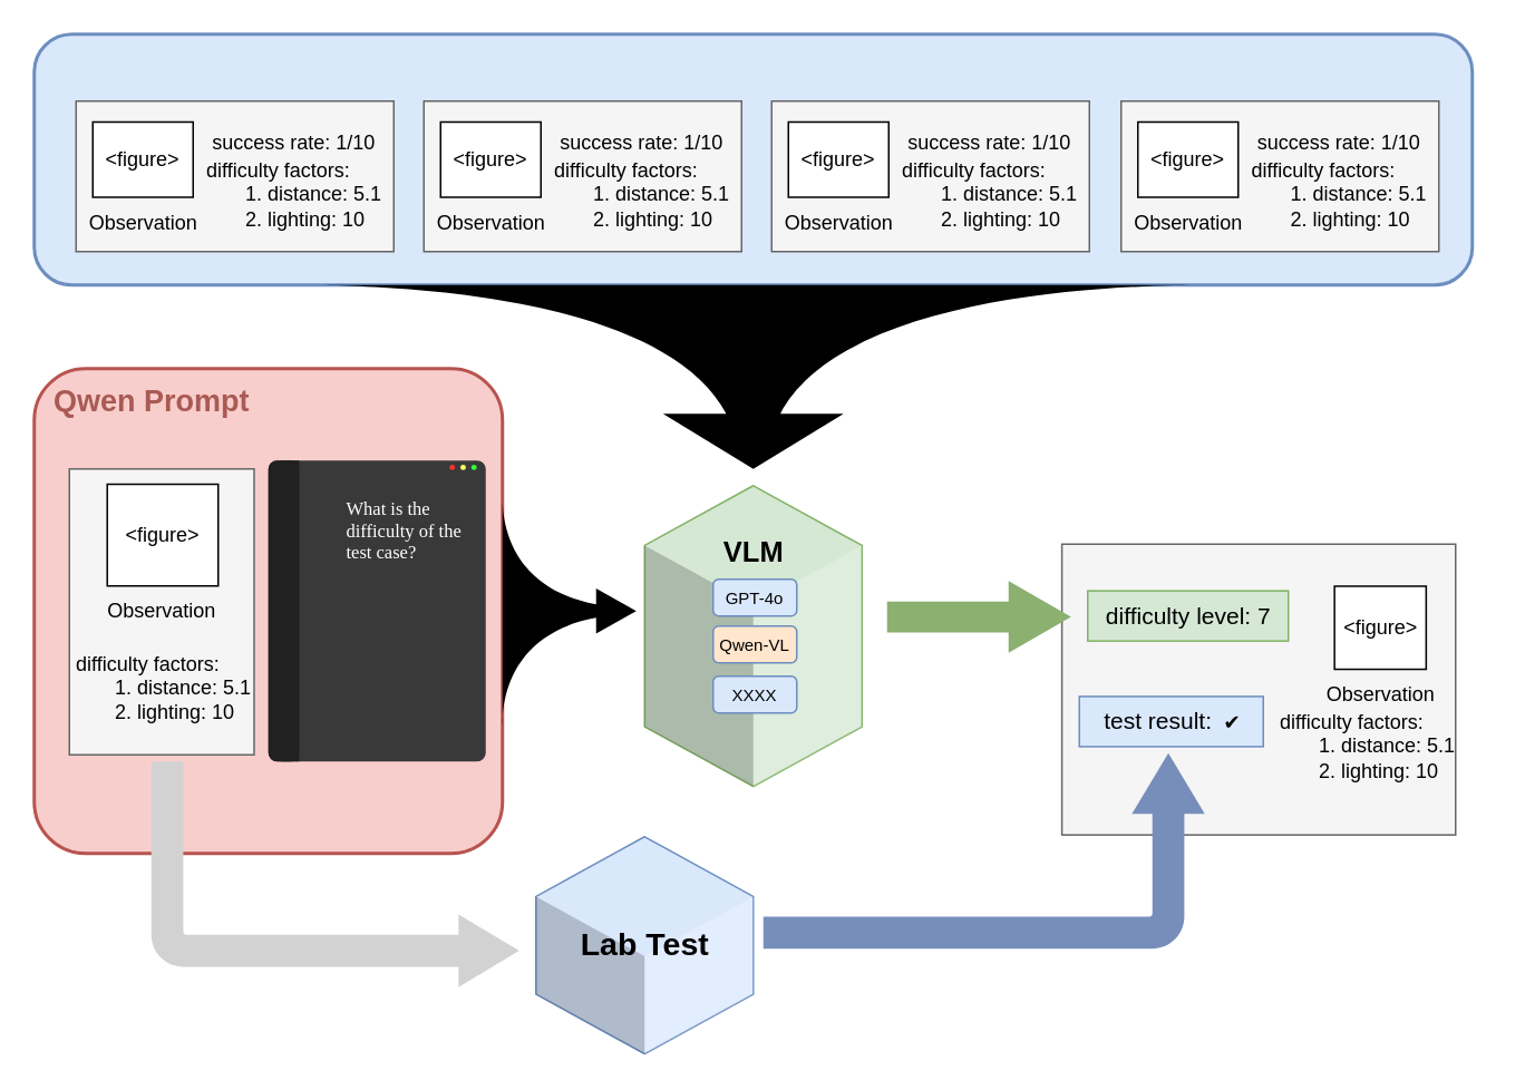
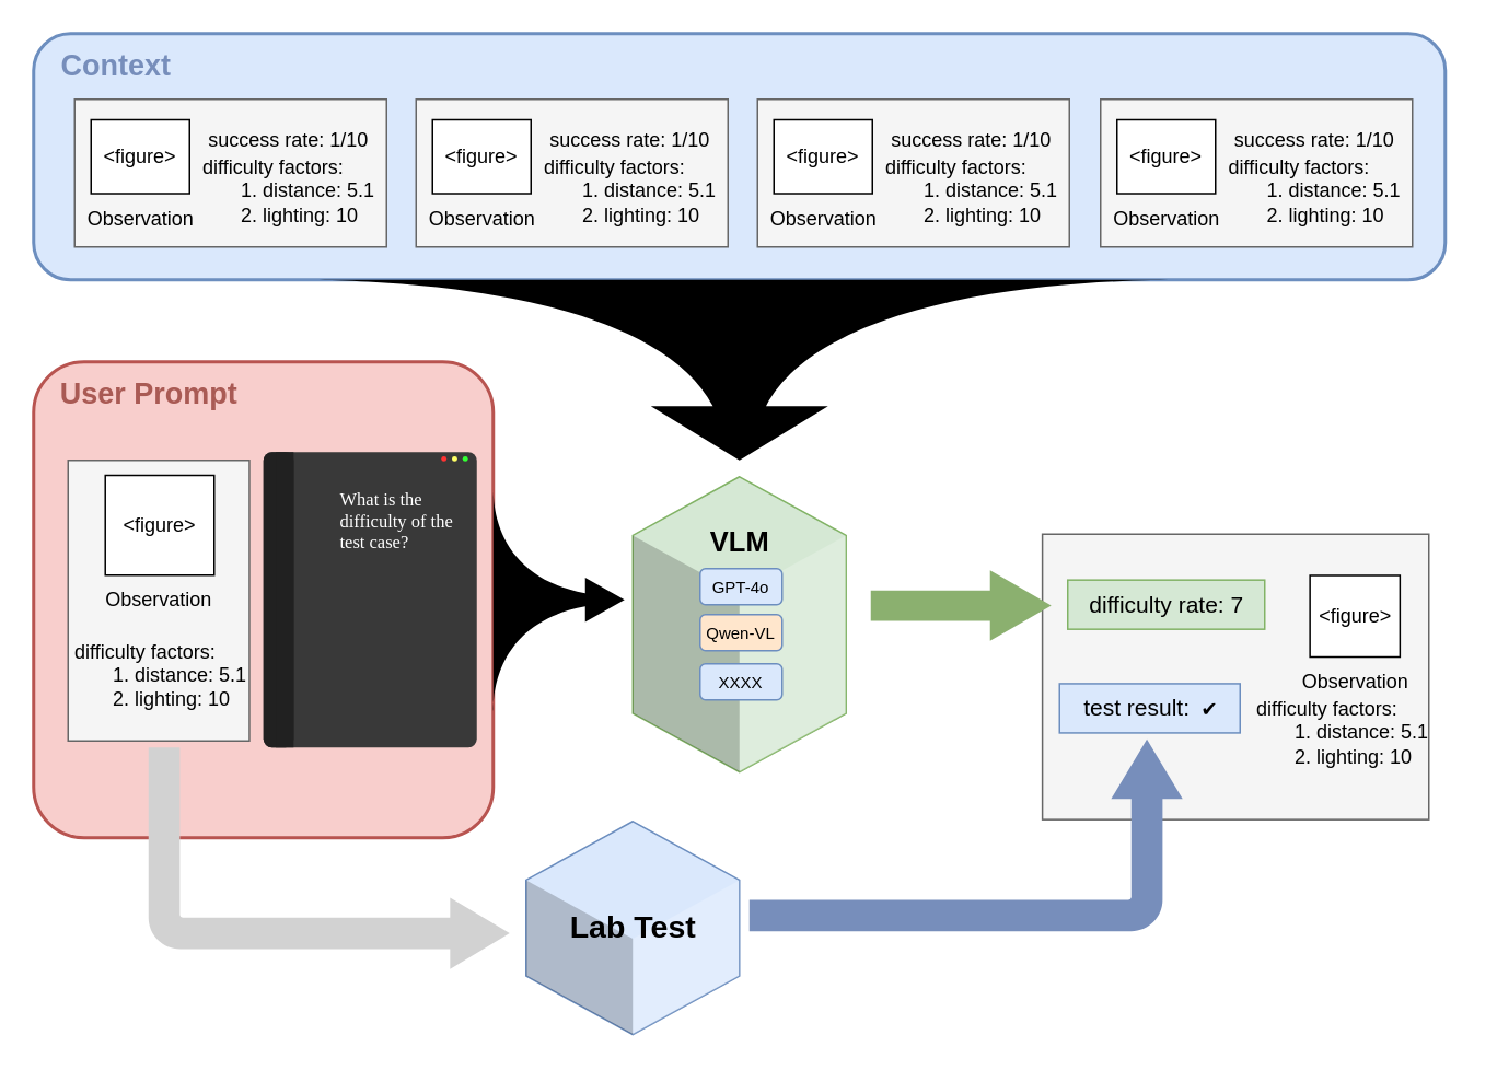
  <mxCell id="0" />
  <mxCell id="1" parent="0" />
  <mxCell id="2" value="" style="rounded=1;whiteSpace=wrap;html=1;fillColor=#dae8fc;strokeColor=#6c8ebf;strokeWidth=2;" parent="1" vertex="1"><mxGeometry x="20" y="20" width="860" height="150" as="geometry" /></mxCell>
+ <mxCell id="3" value="&lt;font style=&quot;font-size: 18px; color: light-dark(rgb(119, 142, 187), rgb(43, 130, 218));&quot;&gt;&lt;b style=&quot;&quot;&gt;Context&lt;/b&gt;&lt;/font&gt;" style="text;html=1;align=center;verticalAlign=middle;resizable=0;points=[];autosize=1;strokeColor=none;fillColor=none;" parent="1" vertex="1"><mxGeometry x="25" y="20" width="90" height="40" as="geometry" /></mxCell>
  <mxCell id="4" value="" style="rounded=1;whiteSpace=wrap;html=1;fillColor=#f8cecc;strokeColor=#b85450;strokeWidth=2;arcSize=11;" parent="1" vertex="1"><mxGeometry x="20" y="220" width="280" height="290" as="geometry" /></mxCell>
  <mxCell id="5" value="" style="group" parent="1" vertex="1" connectable="0"><mxGeometry x="40" y="60" width="208" height="90" as="geometry" /></mxCell>
  <mxCell id="6" value="" style="rounded=0;whiteSpace=wrap;html=1;fillColor=#f5f5f5;fontColor=#333333;strokeColor=#666666;" parent="5" vertex="1"><mxGeometry x="5" width="190" height="90" as="geometry" /></mxCell>
  <mxCell id="7" value="&amp;lt;figure&amp;gt;" style="rounded=0;whiteSpace=wrap;html=1;" parent="5" vertex="1"><mxGeometry x="15" y="12.5" width="60" height="45" as="geometry" /></mxCell>
  <mxCell id="8" value="Observation" style="text;html=1;align=center;verticalAlign=middle;resizable=0;points=[];autosize=1;strokeColor=none;fillColor=none;" parent="5" vertex="1"><mxGeometry y="57.5" width="90" height="30" as="geometry" /></mxCell>
  <mxCell id="9" value="success rate: 1/10" style="text;html=1;align=center;verticalAlign=middle;resizable=0;points=[];autosize=1;strokeColor=none;fillColor=none;" parent="5" vertex="1"><mxGeometry x="75" y="10" width="120" height="30" as="geometry" /></mxCell>
  <mxCell id="10" value="&amp;nbsp;difficulty factors:&lt;div&gt;&lt;span style=&quot;white-space: pre;&quot;&gt;&#09;&lt;/span&gt;1. distance: 5.1&lt;br&gt;&lt;/div&gt;&lt;div&gt;&lt;span style=&quot;white-space: pre;&quot;&gt;&#09;&lt;/span&gt;2. lighting: 10&lt;br&gt;&lt;/div&gt;" style="text;html=1;align=left;verticalAlign=middle;resizable=0;points=[];autosize=1;strokeColor=none;fillColor=none;" parent="5" vertex="1"><mxGeometry x="78" y="25.5" width="130" height="60" as="geometry" /></mxCell>
  <mxCell id="11" value="" style="group" parent="1" vertex="1" connectable="0"><mxGeometry x="248" y="60" width="208" height="90" as="geometry" /></mxCell>
  <mxCell id="12" value="" style="rounded=0;whiteSpace=wrap;html=1;fillColor=#f5f5f5;fontColor=#333333;strokeColor=#666666;" parent="11" vertex="1"><mxGeometry x="5" width="190" height="90" as="geometry" /></mxCell>
  <mxCell id="13" value="&amp;lt;figure&amp;gt;" style="rounded=0;whiteSpace=wrap;html=1;" parent="11" vertex="1"><mxGeometry x="15" y="12.5" width="60" height="45" as="geometry" /></mxCell>
  <mxCell id="14" value="Observation" style="text;html=1;align=center;verticalAlign=middle;resizable=0;points=[];autosize=1;strokeColor=none;fillColor=none;" parent="11" vertex="1"><mxGeometry y="57.5" width="90" height="30" as="geometry" /></mxCell>
  <mxCell id="15" value="success rate: 1/10" style="text;html=1;align=center;verticalAlign=middle;resizable=0;points=[];autosize=1;strokeColor=none;fillColor=none;" parent="11" vertex="1"><mxGeometry x="75" y="10" width="120" height="30" as="geometry" /></mxCell>
  <mxCell id="16" value="&amp;nbsp;difficulty factors:&lt;div&gt;&lt;span style=&quot;white-space: pre;&quot;&gt;&#09;&lt;/span&gt;1. distance: 5.1&lt;br&gt;&lt;/div&gt;&lt;div&gt;&lt;span style=&quot;white-space: pre;&quot;&gt;&#09;&lt;/span&gt;2. lighting: 10&lt;br&gt;&lt;/div&gt;" style="text;html=1;align=left;verticalAlign=middle;resizable=0;points=[];autosize=1;strokeColor=none;fillColor=none;" parent="11" vertex="1"><mxGeometry x="78" y="25.5" width="130" height="60" as="geometry" /></mxCell>
  <mxCell id="17" value="" style="group" parent="1" vertex="1" connectable="0"><mxGeometry x="456" y="60" width="208" height="90" as="geometry" /></mxCell>
  <mxCell id="18" value="" style="rounded=0;whiteSpace=wrap;html=1;fillColor=#f5f5f5;fontColor=#333333;strokeColor=#666666;" parent="17" vertex="1"><mxGeometry x="5" width="190" height="90" as="geometry" /></mxCell>
  <mxCell id="19" value="&amp;lt;figure&amp;gt;" style="rounded=0;whiteSpace=wrap;html=1;" parent="17" vertex="1"><mxGeometry x="15" y="12.5" width="60" height="45" as="geometry" /></mxCell>
  <mxCell id="20" value="Observation" style="text;html=1;align=center;verticalAlign=middle;resizable=0;points=[];autosize=1;strokeColor=none;fillColor=none;" parent="17" vertex="1"><mxGeometry y="57.5" width="90" height="30" as="geometry" /></mxCell>
  <mxCell id="21" value="success rate: 1/10" style="text;html=1;align=center;verticalAlign=middle;resizable=0;points=[];autosize=1;strokeColor=none;fillColor=none;" parent="17" vertex="1"><mxGeometry x="75" y="10" width="120" height="30" as="geometry" /></mxCell>
  <mxCell id="22" value="&amp;nbsp;difficulty factors:&lt;div&gt;&lt;span style=&quot;white-space: pre;&quot;&gt;&#09;&lt;/span&gt;1. distance: 5.1&lt;br&gt;&lt;/div&gt;&lt;div&gt;&lt;span style=&quot;white-space: pre;&quot;&gt;&#09;&lt;/span&gt;2. lighting: 10&lt;br&gt;&lt;/div&gt;" style="text;html=1;align=left;verticalAlign=middle;resizable=0;points=[];autosize=1;strokeColor=none;fillColor=none;" parent="17" vertex="1"><mxGeometry x="78" y="25.5" width="130" height="60" as="geometry" /></mxCell>
  <mxCell id="23" value="" style="group" parent="1" vertex="1" connectable="0"><mxGeometry x="665" y="60" width="208" height="90" as="geometry" /></mxCell>
  <mxCell id="24" value="" style="rounded=0;whiteSpace=wrap;html=1;fillColor=#f5f5f5;fontColor=#333333;strokeColor=#666666;" parent="23" vertex="1"><mxGeometry x="5" width="190" height="90" as="geometry" /></mxCell>
  <mxCell id="25" value="&amp;lt;figure&amp;gt;" style="rounded=0;whiteSpace=wrap;html=1;" parent="23" vertex="1"><mxGeometry x="15" y="12.5" width="60" height="45" as="geometry" /></mxCell>
  <mxCell id="26" value="Observation" style="text;html=1;align=center;verticalAlign=middle;resizable=0;points=[];autosize=1;strokeColor=none;fillColor=none;" parent="23" vertex="1"><mxGeometry y="57.5" width="90" height="30" as="geometry" /></mxCell>
  <mxCell id="27" value="success rate: 1/10" style="text;html=1;align=center;verticalAlign=middle;resizable=0;points=[];autosize=1;strokeColor=none;fillColor=none;" parent="23" vertex="1"><mxGeometry x="75" y="10" width="120" height="30" as="geometry" /></mxCell>
  <mxCell id="28" value="&amp;nbsp;difficulty factors:&lt;div&gt;&lt;span style=&quot;white-space: pre;&quot;&gt;&#09;&lt;/span&gt;1. distance: 5.1&lt;br&gt;&lt;/div&gt;&lt;div&gt;&lt;span style=&quot;white-space: pre;&quot;&gt;&#09;&lt;/span&gt;2. lighting: 10&lt;br&gt;&lt;/div&gt;" style="text;html=1;align=left;verticalAlign=middle;resizable=0;points=[];autosize=1;strokeColor=none;fillColor=none;" parent="23" vertex="1"><mxGeometry x="78" y="25.5" width="130" height="60" as="geometry" /></mxCell>
  <mxCell id="29" value="" style="shape=stencil(tZXRjoIwEEW/pq+bluqafdx0d/+jYpXG2pIWFf/ewhRiEVhCIDGYmUtPbzsziihzGc8FSnCG6A9KEoKxf/r43om5y0VaQPLGreR7JUBxhTVncZeHIjCkzoSVRaXSX4S//TvVh7LUaO0h0mgXKS+6h3Gp/VpcAixs/4ii3PMvohA2mIQsSv6mYz+264DJSn5jbON+cb/LgWPHZK3CLQYm87GU+cxQc1O25+n5ZM1VH3rN2Gquxvu9HUYIszjstTOwKWVHY8WIG5jm1ChjfQK+691AYCCMXe5RKtWzvkpPWJ3z6mfkTWjki7mJfy6rn9yW/mqBQOJLfJAIUiYQbho5xKH5ShrkXZBDvJvkQUn9cohNfIo5iG1n2PAMxucCNugMRLcgrQ8S33gowFenIDguSHv0piLTPCjjxEhT+vxAX0K7w2wMjeLbxNVZ+OOtE08=);whiteSpace=wrap;html=1;strokeWidth=2;gradientColor=none;editable=1;movable=1;resizable=1;rotatable=1;deletable=1;locked=0;connectable=1;strokeColor=none;fillColor=light-dark(#778ebb, #2b82da);flipH=0;" parent="1" vertex="1"><mxGeometry x="180" y="170" width="540" height="110" as="geometry" /></mxCell>
- <mxCell id="30" value="&lt;font style=&quot;font-size: 18px;&quot;&gt;&lt;b style=&quot;&quot;&gt;Qwen Prompt&lt;/b&gt;&lt;/font&gt;" style="text;html=1;align=center;verticalAlign=middle;resizable=0;points=[];autosize=1;strokeColor=none;fillColor=none;fontColor=light-dark(#a95a54, #ededed);" parent="1" vertex="1"><mxGeometry x="25" y="220" width="130" height="40" as="geometry" /></mxCell>
+ <mxCell id="30" value="&lt;font style=&quot;font-size: 18px;&quot;&gt;&lt;b style=&quot;&quot;&gt;User Prompt&lt;/b&gt;&lt;/font&gt;" style="text;html=1;align=center;verticalAlign=middle;resizable=0;points=[];autosize=1;strokeColor=none;fillColor=none;fontColor=light-dark(#a95a54, #ededed);" parent="1" vertex="1"><mxGeometry x="25" y="220" width="130" height="40" as="geometry" /></mxCell>
  <mxCell id="31" value="" style="group" parent="1" vertex="1" connectable="0"><mxGeometry x="40" y="280" width="130" height="171" as="geometry" /></mxCell>
  <mxCell id="32" value="" style="rounded=0;whiteSpace=wrap;html=1;fillColor=#f5f5f5;fontColor=#333333;strokeColor=#666666;" parent="31" vertex="1"><mxGeometry x="1.0" width="110.47" height="171" as="geometry" /></mxCell>
  <mxCell id="33" value="&amp;lt;figure&amp;gt;" style="rounded=0;whiteSpace=wrap;html=1;" parent="31" vertex="1"><mxGeometry x="23.65" y="9.17" width="66.35" height="60.83" as="geometry" /></mxCell>
  <mxCell id="34" value="Observation" style="text;html=1;align=center;verticalAlign=middle;resizable=0;points=[];autosize=1;strokeColor=none;fillColor=none;" parent="31" vertex="1"><mxGeometry x="11.24" y="70.497" width="90" height="30" as="geometry" /></mxCell>
  <mxCell id="35" value="&amp;nbsp;difficulty factors:&lt;div&gt;&lt;span style=&quot;white-space: pre;&quot;&gt;&#09;&lt;/span&gt;1. distance: 5.1&lt;br&gt;&lt;/div&gt;&lt;div&gt;&lt;span style=&quot;white-space: pre;&quot;&gt;&#09;&lt;/span&gt;2. lighting: 10&lt;br&gt;&lt;/div&gt;" style="text;html=1;align=left;verticalAlign=middle;resizable=0;points=[];autosize=1;strokeColor=none;fillColor=none;" parent="31" vertex="1"><mxGeometry y="101" width="130" height="60" as="geometry" /></mxCell>
  <mxCell id="36" value="" style="verticalLabelPosition=bottom;verticalAlign=top;html=1;shape=mxgraph.infographic.shadedCube;isoAngle=17.09;fillColor=#d5e8d4;strokeColor=#82b366;pointerEvents=0;align=center;fontFamily=Helvetica;fontSize=12;flipH=1;" parent="1" vertex="1"><mxGeometry x="385" y="290" width="130" height="180" as="geometry" /></mxCell>
  <mxCell id="37" value="" style="group;rotation=0;strokeColor=none;direction=west;convertToSvg=0;" parent="1" vertex="1" connectable="0"><mxGeometry x="420" y="310" width="60" height="116" as="geometry" /></mxCell>
  <mxCell id="38" value="&lt;span style=&quot;font-size: 10px;&quot;&gt;XXXX&lt;/span&gt;" style="rounded=1;whiteSpace=wrap;html=1;pointerEvents=0;align=center;verticalAlign=middle;fontFamily=Helvetica;fontSize=12;fillColor=#dae8fc;strokeColor=#6c8ebf;rotation=0;" parent="37" vertex="1"><mxGeometry x="6" y="94" width="50" height="22" as="geometry" /></mxCell>
  <mxCell id="39" value="&lt;font style=&quot;font-size: 17px;&quot;&gt;VLM&lt;/font&gt;" style="text;html=1;align=center;verticalAlign=middle;resizable=0;points=[];autosize=1;strokeColor=none;fillColor=none;fontFamily=Helvetica;fontSize=18;fontColor=default;fontStyle=1;rotation=0;" parent="37" vertex="1"><mxGeometry width="60" height="40" as="geometry" /></mxCell>
  <mxCell id="40" value="&lt;font style=&quot;font-size: 10px;&quot;&gt;GPT-4o&lt;/font&gt;" style="rounded=1;whiteSpace=wrap;html=1;pointerEvents=0;align=center;verticalAlign=middle;fontFamily=Helvetica;fontSize=12;fillColor=#dae8fc;strokeColor=#6c8ebf;rotation=0;" parent="37" vertex="1"><mxGeometry x="6" y="36" width="50" height="22" as="geometry" /></mxCell>
  <mxCell id="41" value="&lt;span style=&quot;font-size: 10px;&quot;&gt;Qwen-VL&lt;/span&gt;" style="rounded=1;whiteSpace=wrap;html=1;pointerEvents=0;align=center;verticalAlign=middle;fontFamily=Helvetica;fontSize=12;fillColor=#ffe6cc;strokeColor=#6c8ebf;rotation=0;" parent="37" vertex="1"><mxGeometry x="6" y="64" width="50" height="22" as="geometry" /></mxCell>
  <mxCell id="42" value="" style="group" parent="1" vertex="1" connectable="0"><mxGeometry x="160" y="275" width="140" height="180" as="geometry" /></mxCell>
  <mxCell id="43" value="" style="rounded=1;whiteSpace=wrap;html=1;pointerEvents=0;align=center;verticalAlign=top;fontFamily=Helvetica;fontSize=12;fontColor=default;fillColor=light-dark(#393939,#EDEDED);gradientColor=none;arcSize=4;strokeColor=none;fillStyle=auto;gradientDirection=west;" parent="42" vertex="1"><mxGeometry width="130" height="180" as="geometry" /></mxCell>
  <mxCell id="44" value="" style="group" parent="42" vertex="1" connectable="0"><mxGeometry width="18.417" height="180" as="geometry" /></mxCell>
  <mxCell id="45" value="" style="rounded=1;whiteSpace=wrap;html=1;pointerEvents=0;align=center;verticalAlign=top;fontFamily=Helvetica;fontSize=12;fontColor=default;fillColor=light-dark(#212121,#EDEDED);gradientColor=none;arcSize=28;strokeColor=none;fillStyle=auto;gradientDirection=west;" parent="44" vertex="1"><mxGeometry width="18.417" height="180" as="geometry" /></mxCell>
  <mxCell id="46" value="" style="rounded=1;whiteSpace=wrap;html=1;pointerEvents=0;align=center;verticalAlign=top;fontFamily=Helvetica;fontSize=12;fontColor=default;fillColor=light-dark(#212121,#EDEDED);gradientColor=none;arcSize=0;strokeColor=none;fillStyle=auto;gradientDirection=west;" parent="44" vertex="1"><mxGeometry x="7.583" width="10.833" height="180" as="geometry" /></mxCell>
  <mxCell id="47" value="" style="group" parent="42" vertex="1" connectable="0"><mxGeometry x="108.333" y="2.455" width="17.333" height="3.273" as="geometry" /></mxCell>
  <mxCell id="48" value="" style="ellipse;whiteSpace=wrap;html=1;pointerEvents=0;align=center;verticalAlign=top;fontFamily=Helvetica;fontSize=12;fontColor=default;fillColor=#FFFF66;gradientColor=none;aspect=fixed;strokeColor=none;" parent="47" vertex="1"><mxGeometry x="6.5" width="3.273" height="3.273" as="geometry" /></mxCell>
  <mxCell id="49" value="" style="ellipse;whiteSpace=wrap;html=1;pointerEvents=0;align=center;verticalAlign=top;fontFamily=Helvetica;fontSize=12;fontColor=default;fillColor=#33FF33;gradientColor=none;aspect=fixed;strokeColor=none;" parent="47" vertex="1"><mxGeometry x="13" width="3.273" height="3.273" as="geometry" /></mxCell>
  <mxCell id="50" value="" style="ellipse;whiteSpace=wrap;html=1;pointerEvents=0;align=center;verticalAlign=top;fontFamily=Helvetica;fontSize=12;fontColor=default;fillColor=#FF3333;gradientColor=none;aspect=fixed;strokeColor=none;" parent="47" vertex="1"><mxGeometry width="3.273" height="3.273" as="geometry" /></mxCell>
  <mxCell id="51" value="What is the difficulty of the test case?" style="whiteSpace=wrap;html=1;pointerEvents=0;align=left;verticalAlign=top;fontFamily=Consolas;fontSize=11;fontColor=#FFFFFF;fillColor=none;gradientColor=none;strokeColor=none;" parent="42" vertex="1"><mxGeometry x="45" y="16.455" width="80" height="49.091" as="geometry" /></mxCell>
  <mxCell id="52" value="" style="shape=stencil(tZXRjoIwEEW/pq+bluqafdx0d/+jYpXG2pIWFf/ewhRiEVhCIDGYmUtPbzsziihzGc8FSnCG6A9KEoKxf/r43om5y0VaQPLGreR7JUBxhTVncZeHIjCkzoSVRaXSX4S//TvVh7LUaO0h0mgXKS+6h3Gp/VpcAixs/4ii3PMvohA2mIQsSv6mYz+264DJSn5jbON+cb/LgWPHZK3CLQYm87GU+cxQc1O25+n5ZM1VH3rN2Gquxvu9HUYIszjstTOwKWVHY8WIG5jm1ChjfQK+691AYCCMXe5RKtWzvkpPWJ3z6mfkTWjki7mJfy6rn9yW/mqBQOJLfJAIUiYQbho5xKH5ShrkXZBDvJvkQUn9cohNfIo5iG1n2PAMxucCNugMRLcgrQ8S33gowFenIDguSHv0piLTPCjjxEhT+vxAX0K7w2wMjeLbxNVZ+OOtE08=);whiteSpace=wrap;html=1;strokeWidth=2;gradientColor=none;editable=1;movable=1;resizable=1;rotatable=1;deletable=1;locked=0;connectable=1;strokeColor=none;fillColor=light-dark(#a95a54, #2b82da);flipH=0;direction=north;" parent="1" vertex="1"><mxGeometry x="300" y="297.25" width="80" height="135.5" as="geometry" /></mxCell>
  <mxCell id="53" value="" style="group" vertex="1" connectable="0" parent="1"><mxGeometry x="630" y="325" width="240" height="205" as="geometry" /></mxCell>
  <mxCell id="54" value="" style="rounded=0;whiteSpace=wrap;html=1;fillColor=#f5f5f5;fontColor=#333333;strokeColor=#666666;" vertex="1" parent="53"><mxGeometry x="4.57" width="235.43" height="173.939" as="geometry" /></mxCell>
  <mxCell id="55" value="&amp;lt;figure&amp;gt;" style="rounded=0;whiteSpace=wrap;html=1;" vertex="1" parent="53"><mxGeometry x="167.59" y="25.159" width="54.81" height="49.694" as="geometry" /></mxCell>
  <mxCell id="56" value="Observation" style="text;html=1;align=center;verticalAlign=middle;resizable=0;points=[];autosize=1;strokeColor=none;fillColor=none;" vertex="1" parent="53"><mxGeometry x="150" y="74.851" width="90" height="30" as="geometry" /></mxCell>
  <mxCell id="57" value="&amp;nbsp;difficulty factors:&lt;div&gt;&lt;span style=&quot;white-space: pre;&quot;&gt;&#09;&lt;/span&gt;1. distance: 5.1&lt;br&gt;&lt;/div&gt;&lt;div&gt;&lt;span style=&quot;white-space: pre;&quot;&gt;&#09;&lt;/span&gt;2. lighting: 10&lt;br&gt;&lt;/div&gt;" style="text;html=1;align=left;verticalAlign=middle;resizable=0;points=[];autosize=1;strokeColor=none;fillColor=none;" vertex="1" parent="53"><mxGeometry x="130" y="91.119" width="130" height="60" as="geometry" /></mxCell>
- <mxCell id="58" value="&lt;font style=&quot;font-size: 14px;&quot;&gt;difficulty level: 7&lt;/font&gt;" style="text;html=1;align=center;verticalAlign=middle;resizable=0;points=[];autosize=1;strokeColor=#82b366;fillColor=#d5e8d4;" vertex="1" parent="53"><mxGeometry x="20.0" y="27.955" width="120" height="30" as="geometry" /></mxCell>
+ <mxCell id="58" value="&lt;font style=&quot;font-size: 14px;&quot;&gt;difficulty rate: 7&lt;/font&gt;" style="text;html=1;align=center;verticalAlign=middle;resizable=0;points=[];autosize=1;strokeColor=#82b366;fillColor=#d5e8d4;" vertex="1" parent="53"><mxGeometry x="20.0" y="27.955" width="120" height="30" as="geometry" /></mxCell>
  <mxCell id="59" value="&lt;span style=&quot;font-size: 14px;&quot;&gt;test result:&amp;nbsp;&amp;nbsp;&lt;/span&gt;&lt;span style=&quot;color: rgba(0, 0, 0, 0); font-family: monospace; font-size: 0px; text-align: start;&quot;&gt;&lt;span style=&quot;color: rgb(0, 0, 0); font-family: Consolas, Courier, monospace; font-size: 14px; text-wrap-mode: wrap;&quot;&gt;✔&lt;/span&gt;%3CmxGraphModel%3E%3Croot%3E%3CmxCell%20id%3D%220%22%2F%3E%3CmxCell%20id%3D%221%22%20parent%3D%220%22%2F%3E%3CmxCell%20id%3D%222%22%20value%3D%22%26lt%3Bfont%20style%3D%26quot%3Bfont-size%3A%2014px%3B%26quot%3B%26gt%3Bdifficulty%20level%3A%207%26lt%3B%2Ffont%26gt%3B%22%20style%3D%22text%3Bhtml%3D1%3Balign%3Dcenter%3BverticalAlign%3Dmiddle%3Bresizable%3D0%3Bpoints%3D%5B%5D%3Bautosize%3D1%3BstrokeColor%3D%2382b366%3BfillColor%3D%23d5e8d4%3B%22%20vertex%3D%221%22%20parent%3D%221%22%3E%3CmxGeometry%20x%3D%22710%22%20y%3D%22462.955%22%20width%3D%22120%22%20height%3D%2230%22%20as%3D%22geometry%22%2F%3E%3C%2FmxCell%3E%3C%2Froot%3E%3C%2FmxGraphModel%3E&lt;/span&gt;" style="text;html=1;align=center;verticalAlign=middle;resizable=0;points=[];autosize=1;strokeColor=#6c8ebf;fillColor=#dae8fc;" vertex="1" parent="53"><mxGeometry x="15" y="91.12" width="110" height="30" as="geometry" /></mxCell>
  <mxCell id="60" value="" style="verticalLabelPosition=bottom;verticalAlign=top;html=1;shape=mxgraph.infographic.shadedCube;isoAngle=17.09;fillColor=#dae8fc;strokeColor=#6c8ebf;pointerEvents=0;align=center;fontFamily=Helvetica;fontSize=12;flipH=1;" vertex="1" parent="1"><mxGeometry x="320" y="500" width="130" height="130" as="geometry" /></mxCell>
  <mxCell id="61" value="&lt;font&gt;&lt;b&gt;Lab Test&lt;/b&gt;&lt;/font&gt;" style="text;html=1;align=center;verticalAlign=middle;resizable=0;points=[];autosize=1;strokeColor=none;fillColor=none;fontSize=19;" vertex="1" parent="1"><mxGeometry x="335" y="545" width="100" height="40" as="geometry" /></mxCell>
  <mxCell id="62" value="" style="html=1;shadow=0;dashed=0;align=center;verticalAlign=middle;shape=mxgraph.arrows2.bendArrow;dy=9.55;dx=36.29;notch=0;arrowHead=43.57;rounded=1;flipV=1;fillColor=light-dark(#D2D2D2,#EDEDED);strokeColor=none;" vertex="1" parent="1"><mxGeometry x="90" y="455" width="220" height="135" as="geometry" /></mxCell>
  <mxCell id="63" value="" style="html=1;shadow=0;dashed=0;align=center;verticalAlign=middle;shape=mxgraph.arrows2.arrow;dy=0.57;dx=37.34;notch=0;fillColor=light-dark(#8bb06f, #ededed);strokeColor=none;" vertex="1" parent="1"><mxGeometry x="530" y="347" width="110" height="43" as="geometry" /></mxCell>
  <mxCell id="64" value="" style="html=1;shadow=0;dashed=0;align=center;verticalAlign=middle;shape=mxgraph.arrows2.bendArrow;dy=9.55;dx=36.29;notch=0;arrowHead=43.57;rounded=1;flipV=1;fillColor=light-dark(#778ebb, #EDEDED);strokeColor=none;direction=south;" vertex="1" parent="1"><mxGeometry x="456" y="450" width="264" height="117" as="geometry" /></mxCell>
